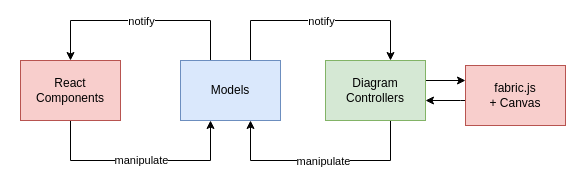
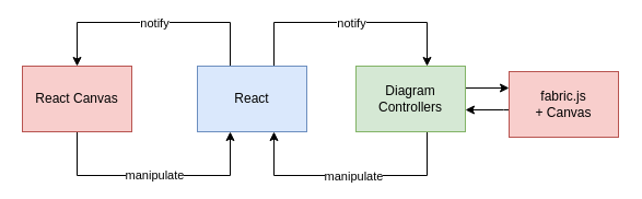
  <mxCell id="0" />
  <mxCell id="1" parent="0" />
  <mxCell id="2" style="edgeStyle=orthogonalEdgeStyle;rounded=0;orthogonalLoop=1;jettySize=auto;html=1;" edge="1" parent="1" source="3" target="7"><mxGeometry relative="1" as="geometry"><Array as="points"><mxPoint x="460" y="100" /><mxPoint x="460" y="100" /></Array></mxGeometry></mxCell>
  <mxCell id="3" value="fabric.js&lt;br&gt;+ Canvas" style="rounded=0;whiteSpace=wrap;html=1;fillColor=#f8cecc;strokeColor=#b85450;" vertex="1" parent="1"><mxGeometry x="465" y="65" width="100" height="60" as="geometry" /></mxCell>
  <mxCell id="4" style="edgeStyle=orthogonalEdgeStyle;rounded=0;orthogonalLoop=1;jettySize=auto;html=1;" edge="1" parent="1" source="7"><mxGeometry relative="1" as="geometry"><mxPoint x="250" y="120" as="targetPoint" /><Array as="points"><mxPoint x="390" y="160" /><mxPoint x="250" y="160" /></Array></mxGeometry></mxCell>
  <mxCell id="5" value="manipulate" style="edgeLabel;html=1;align=center;verticalAlign=middle;resizable=0;points=[];" vertex="1" connectable="0" parent="4"><mxGeometry x="0.193" y="-3" relative="1" as="geometry"><mxPoint x="23" y="3" as="offset" /></mxGeometry></mxCell>
  <mxCell id="6" style="edgeStyle=orthogonalEdgeStyle;rounded=0;orthogonalLoop=1;jettySize=auto;html=1;" edge="1" parent="1" source="7" target="3"><mxGeometry relative="1" as="geometry"><Array as="points"><mxPoint x="460" y="80" /><mxPoint x="460" y="80" /></Array></mxGeometry></mxCell>
  <mxCell id="7" value="Diagram Controllers" style="rounded=0;whiteSpace=wrap;html=1;fillColor=#d5e8d4;strokeColor=#82b366;" vertex="1" parent="1"><mxGeometry x="325" y="60" width="100" height="60" as="geometry" /></mxCell>
  <mxCell id="8" style="edgeStyle=orthogonalEdgeStyle;rounded=0;orthogonalLoop=1;jettySize=auto;html=1;" edge="1" parent="1" source="10" target="15"><mxGeometry relative="1" as="geometry"><Array as="points"><mxPoint x="70" y="160" /><mxPoint x="210" y="160" /></Array></mxGeometry></mxCell>
  <mxCell id="9" value="manipulate" style="edgeLabel;html=1;align=center;verticalAlign=middle;resizable=0;points=[];" vertex="1" connectable="0" parent="8"><mxGeometry x="-0.1" y="1" relative="1" as="geometry"><mxPoint x="11" as="offset" /></mxGeometry></mxCell>
- <mxCell id="10" value="React Components" style="rounded=0;whiteSpace=wrap;html=1;fillColor=#f8cecc;strokeColor=#b85450;" vertex="1" parent="1"><mxGeometry x="20" y="60" width="100" height="60" as="geometry" /></mxCell>
+ <mxCell id="10" value="React Canvas" style="rounded=0;whiteSpace=wrap;html=1;fillColor=#f8cecc;strokeColor=#b85450;" vertex="1" parent="1"><mxGeometry x="20" y="60" width="100" height="60" as="geometry" /></mxCell>
  <mxCell id="11" style="edgeStyle=orthogonalEdgeStyle;rounded=0;orthogonalLoop=1;jettySize=auto;html=1;" edge="1" parent="1" source="15" target="10"><mxGeometry relative="1" as="geometry"><Array as="points"><mxPoint x="210" y="20" /><mxPoint x="70" y="20" /></Array></mxGeometry></mxCell>
  <mxCell id="12" value="notify" style="edgeLabel;html=1;align=center;verticalAlign=middle;resizable=0;points=[];" vertex="1" connectable="0" parent="11"><mxGeometry x="0.373" y="-3" relative="1" as="geometry"><mxPoint x="41" y="3" as="offset" /></mxGeometry></mxCell>
  <mxCell id="13" style="edgeStyle=orthogonalEdgeStyle;rounded=0;orthogonalLoop=1;jettySize=auto;html=1;" edge="1" parent="1" target="7"><mxGeometry relative="1" as="geometry"><mxPoint x="250" y="60" as="sourcePoint" /><Array as="points"><mxPoint x="250" y="20" /><mxPoint x="390" y="20" /></Array></mxGeometry></mxCell>
  <mxCell id="14" value="notify" style="edgeLabel;html=1;align=center;verticalAlign=middle;resizable=0;points=[];" vertex="1" connectable="0" parent="13"><mxGeometry x="-0.215" y="5" relative="1" as="geometry"><mxPoint x="24" y="5" as="offset" /></mxGeometry></mxCell>
- <mxCell id="15" value="Models" style="rounded=0;whiteSpace=wrap;html=1;fillColor=#dae8fc;strokeColor=#6c8ebf;" vertex="1" parent="1"><mxGeometry x="180" y="60" width="100" height="60" as="geometry" /></mxCell>
+ <mxCell id="15" value="React" style="rounded=0;whiteSpace=wrap;html=1;fillColor=#dae8fc;strokeColor=#6c8ebf;" vertex="1" parent="1"><mxGeometry x="180" y="60" width="100" height="60" as="geometry" /></mxCell>
